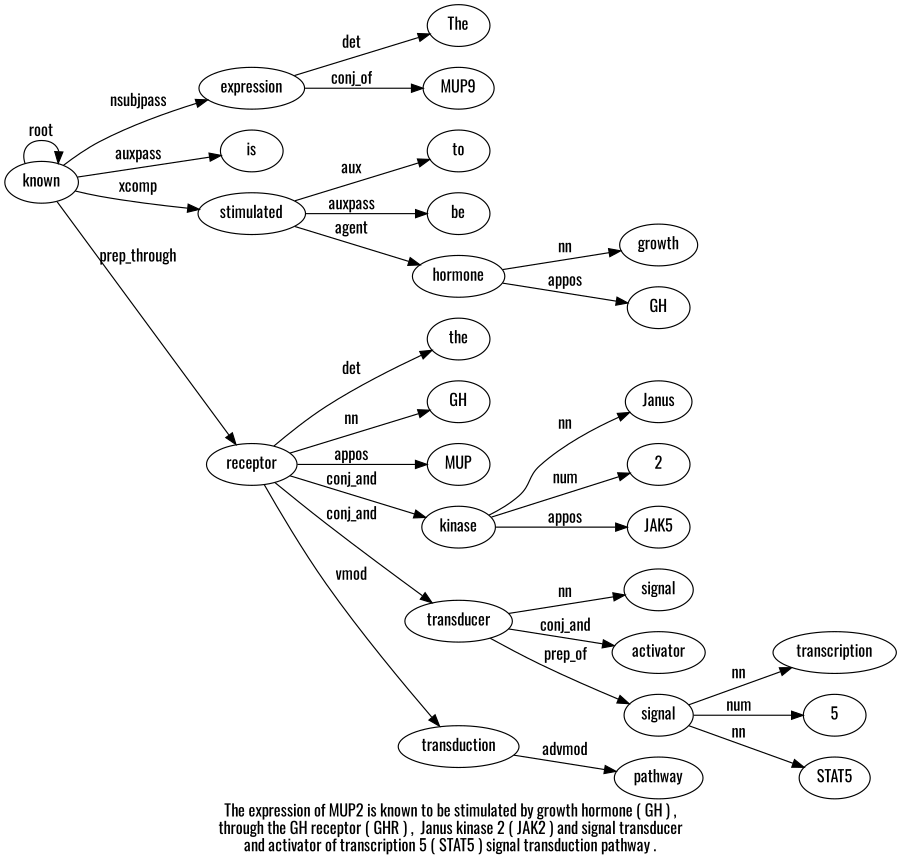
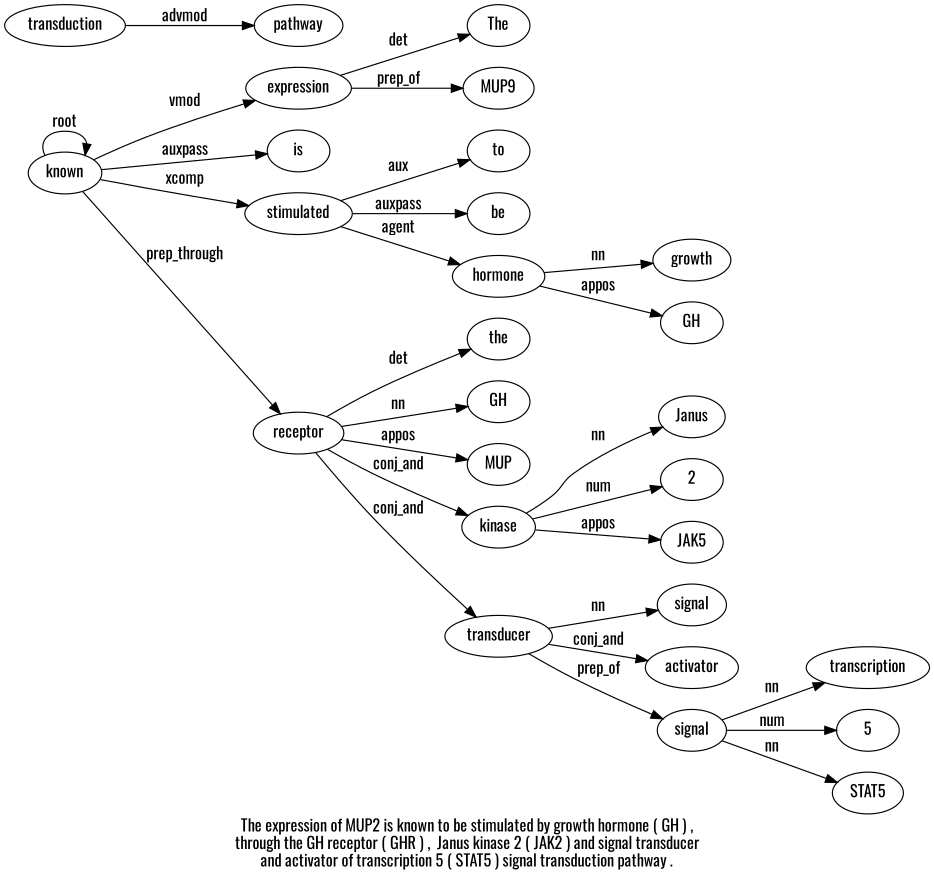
  digraph {
    fontname=Oswald
    label="The expression of MUP2 is known to be stimulated by growth hormone ( GH ) ,\nthrough the GH receptor ( GHR ) ,  Janus kinase 2 ( JAK2 ) and signal transducer\nand activator of transcription 5 ( STAT5 ) signal transduction pathway ."
    rankdir=LR
    node [fillcolor=white fontname=Oswald style=filled]
    edge [fontname=Oswald]
    n1 [label=expression]
    n2 [label=The]
    n3 [label=MUP9]
    n4 [label=known]
    n5 [label=is]
    n6 [label=stimulated]
    n7 [label=receptor]
    n8 [label=to]
    n9 [label=be]
    n10 [label=hormone]
    n11 [label=the]
    n12 [label=GH]
    n13 [label=MUP]
    n14 [label=kinase]
    n15 [label=transducer]
    n16 [label=transduction]
    n17 [label=growth]
    n18 [label=GH]
    n19 [label=Janus]
    n20 [label=2]
    n21 [label=JAK5]
    n22 [label=signal]
    n23 [label=activator]
    n24 [label=signal]
    n25 [label=pathway]
    n26 [label=transcription]
    n27 [label=5]
    n28 [label=STAT5]
    n1 -> n2 [label=det]
-   n1 -> n3 [label=conj_of]
-   n4 -> n1 [label=nsubjpass]
+   n1 -> n3 [label=prep_of]
+   n4 -> n1 [label=vmod]
    n4 -> n4 [label=root]
    n4 -> n5 [label=auxpass]
    n4 -> n6 [label=xcomp]
    n4 -> n7 [label=prep_through]
    n6 -> n8 [label=aux]
    n6 -> n9 [label=auxpass]
    n6 -> n10 [label=agent]
    n7 -> n11 [label=det]
    n7 -> n12 [label=nn]
    n7 -> n13 [label=appos]
    n7 -> n14 [label=conj_and]
    n7 -> n15 [label=conj_and]
-   n7 -> n16 [label=vmod]
    n10 -> n17 [label=nn]
    n10 -> n18 [label=appos]
    n14 -> n19 [label=nn]
    n14 -> n20 [label=num]
    n14 -> n21 [label=appos]
    n15 -> n22 [label=nn]
    n15 -> n23 [label=conj_and]
    n15 -> n24 [label=prep_of]
    n16 -> n25 [label=advmod]
    n24 -> n26 [label=nn]
    n24 -> n27 [label=num]
    n24 -> n28 [label=nn]
  }
